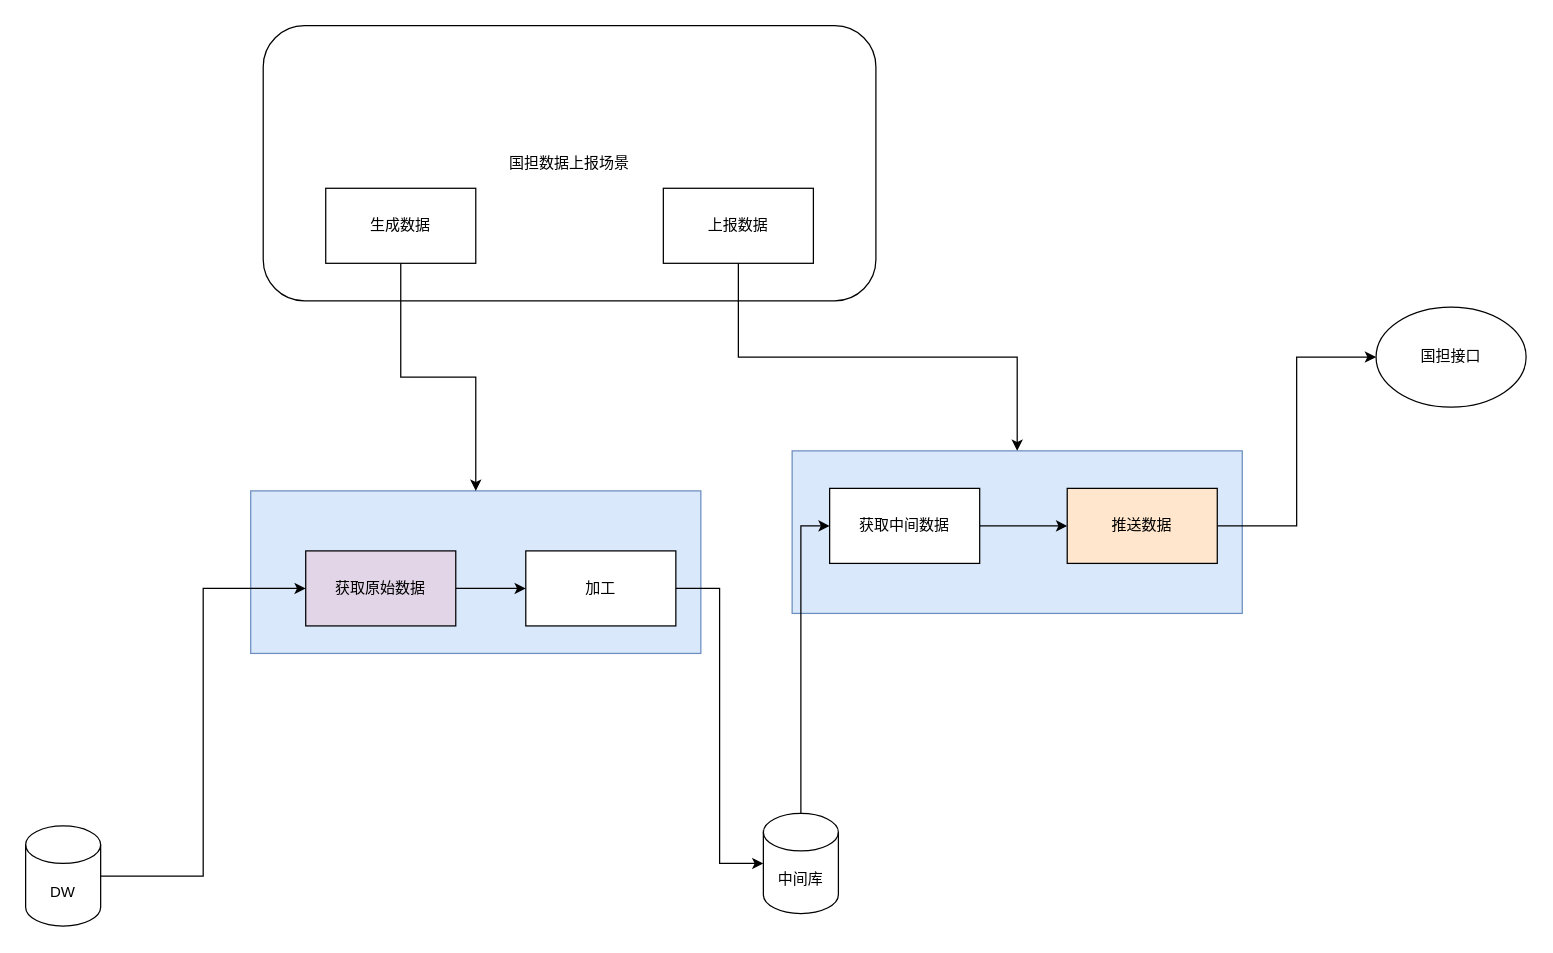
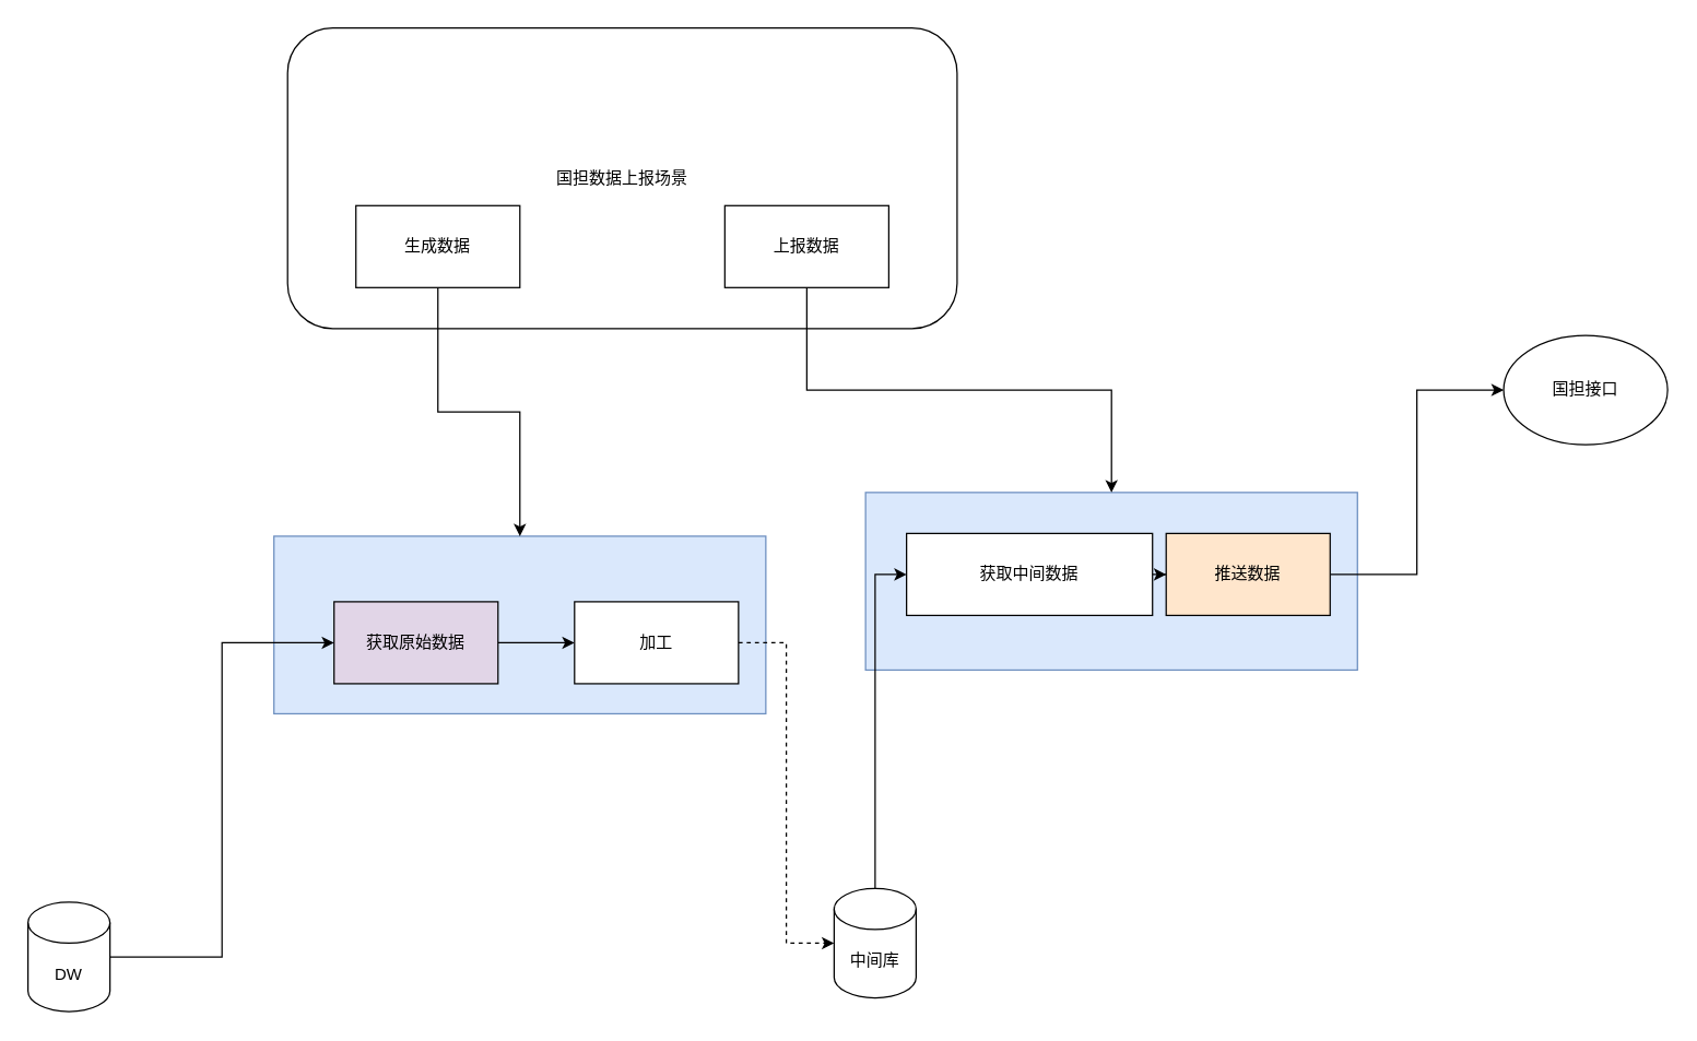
  <mxCell id="0" />
  <mxCell id="1" parent="0" />
  <mxCell id="2" value="" style="rounded=0;whiteSpace=wrap;html=1;fillColor=#dae8fc;strokeColor=#6c8ebf;" vertex="1" parent="1"><mxGeometry x="633" y="360" width="360" height="130" as="geometry" /></mxCell>
  <mxCell id="3" value="" style="rounded=0;whiteSpace=wrap;html=1;fillColor=#dae8fc;strokeColor=#6c8ebf;" vertex="1" parent="1"><mxGeometry x="200" y="392" width="360" height="130" as="geometry" /></mxCell>
  <mxCell id="4" value="国担数据上报场景" style="rounded=1;whiteSpace=wrap;html=1;" vertex="1" parent="1"><mxGeometry x="210" y="20" width="490" height="220" as="geometry" /></mxCell>
  <mxCell id="5" style="edgeStyle=orthogonalEdgeStyle;rounded=0;orthogonalLoop=1;jettySize=auto;html=1;exitX=0.5;exitY=1;exitDx=0;exitDy=0;entryX=0.5;entryY=0;entryDx=0;entryDy=0;" edge="1" parent="1" source="6" target="3"><mxGeometry relative="1" as="geometry" /></mxCell>
  <mxCell id="6" value="生成数据" style="rounded=0;whiteSpace=wrap;html=1;" vertex="1" parent="1"><mxGeometry x="260" y="150" width="120" height="60" as="geometry" /></mxCell>
  <mxCell id="7" style="edgeStyle=orthogonalEdgeStyle;rounded=0;orthogonalLoop=1;jettySize=auto;html=1;exitX=1;exitY=0.5;exitDx=0;exitDy=0;entryX=0;entryY=0.5;entryDx=0;entryDy=0;startArrow=none;" edge="1" parent="1" source="8" target="12"><mxGeometry relative="1" as="geometry" /></mxCell>
  <mxCell id="8" value="获取原始数据" style="rounded=0;whiteSpace=wrap;html=1;fillColor=#e1d5e7;" vertex="1" parent="1"><mxGeometry x="244" y="440" width="120" height="60" as="geometry" /></mxCell>
  <mxCell id="9" style="edgeStyle=orthogonalEdgeStyle;rounded=0;orthogonalLoop=1;jettySize=auto;html=1;exitX=1;exitY=0.5;exitDx=0;exitDy=0;exitPerimeter=0;entryX=0;entryY=0.5;entryDx=0;entryDy=0;" edge="1" parent="1" source="10" target="8"><mxGeometry relative="1" as="geometry" /></mxCell>
  <mxCell id="10" value="DW" style="shape=cylinder3;whiteSpace=wrap;html=1;boundedLbl=1;backgroundOutline=1;size=15;" vertex="1" parent="1"><mxGeometry x="20" y="660" width="60" height="80" as="geometry" /></mxCell>
- <mxCell id="11" style="edgeStyle=orthogonalEdgeStyle;rounded=0;orthogonalLoop=1;jettySize=auto;html=1;exitX=1;exitY=0.5;exitDx=0;exitDy=0;entryX=0;entryY=0.5;entryDx=0;entryDy=0;entryPerimeter=0;" edge="1" parent="1" source="12" target="14"><mxGeometry relative="1" as="geometry" /></mxCell>
+ <mxCell id="11" style="edgeStyle=orthogonalEdgeStyle;rounded=0;orthogonalLoop=1;jettySize=auto;html=1;exitX=1;exitY=0.5;exitDx=0;exitDy=0;entryX=0;entryY=0.5;entryDx=0;entryDy=0;entryPerimeter=0;dashed=1;" edge="1" parent="1" source="12" target="14"><mxGeometry relative="1" as="geometry" /></mxCell>
  <mxCell id="12" value="加工" style="rounded=0;whiteSpace=wrap;html=1;" vertex="1" parent="1"><mxGeometry x="420" y="440" width="120" height="60" as="geometry" /></mxCell>
  <mxCell id="13" style="edgeStyle=orthogonalEdgeStyle;rounded=0;orthogonalLoop=1;jettySize=auto;html=1;exitX=0.5;exitY=0;exitDx=0;exitDy=0;exitPerimeter=0;entryX=0;entryY=0.5;entryDx=0;entryDy=0;" edge="1" parent="1" source="14" target="17"><mxGeometry relative="1" as="geometry" /></mxCell>
  <mxCell id="14" value="中间库" style="shape=cylinder3;whiteSpace=wrap;html=1;boundedLbl=1;backgroundOutline=1;size=15;" vertex="1" parent="1"><mxGeometry x="610" y="650" width="60" height="80" as="geometry" /></mxCell>
  <mxCell id="15" value="上报数据" style="rounded=0;whiteSpace=wrap;html=1;" vertex="1" parent="1"><mxGeometry x="530" y="150" width="120" height="60" as="geometry" /></mxCell>
  <mxCell id="16" style="edgeStyle=orthogonalEdgeStyle;rounded=0;orthogonalLoop=1;jettySize=auto;html=1;exitX=1;exitY=0.5;exitDx=0;exitDy=0;" edge="1" parent="1" source="17" target="19"><mxGeometry relative="1" as="geometry" /></mxCell>
- <mxCell id="17" value="获取中间数据" style="rounded=0;whiteSpace=wrap;html=1;" vertex="1" parent="1"><mxGeometry x="663" y="390" width="120" height="60" as="geometry" /></mxCell>
+ <mxCell id="17" value="获取中间数据" style="rounded=0;whiteSpace=wrap;html=1;" vertex="1" parent="1"><mxGeometry x="663" y="390" width="180" height="60" as="geometry" /></mxCell>
  <mxCell id="18" style="edgeStyle=orthogonalEdgeStyle;rounded=0;orthogonalLoop=1;jettySize=auto;html=1;exitX=1;exitY=0.5;exitDx=0;exitDy=0;entryX=0;entryY=0.5;entryDx=0;entryDy=0;" edge="1" parent="1" source="19" target="20"><mxGeometry relative="1" as="geometry" /></mxCell>
  <mxCell id="19" value="推送数据" style="rounded=0;whiteSpace=wrap;html=1;fillColor=#ffe6cc;" vertex="1" parent="1"><mxGeometry x="853" y="390" width="120" height="60" as="geometry" /></mxCell>
  <mxCell id="20" value="国担接口" style="ellipse;whiteSpace=wrap;html=1;" vertex="1" parent="1"><mxGeometry x="1100" y="245" width="120" height="80" as="geometry" /></mxCell>
  <mxCell id="21" style="edgeStyle=orthogonalEdgeStyle;rounded=0;orthogonalLoop=1;jettySize=auto;html=1;exitX=0.5;exitY=1;exitDx=0;exitDy=0;entryX=0.5;entryY=0;entryDx=0;entryDy=0;" edge="1" parent="1" source="15" target="2"><mxGeometry relative="1" as="geometry"><mxPoint x="330" y="220" as="sourcePoint" /><mxPoint x="390" y="402" as="targetPoint" /></mxGeometry></mxCell>
